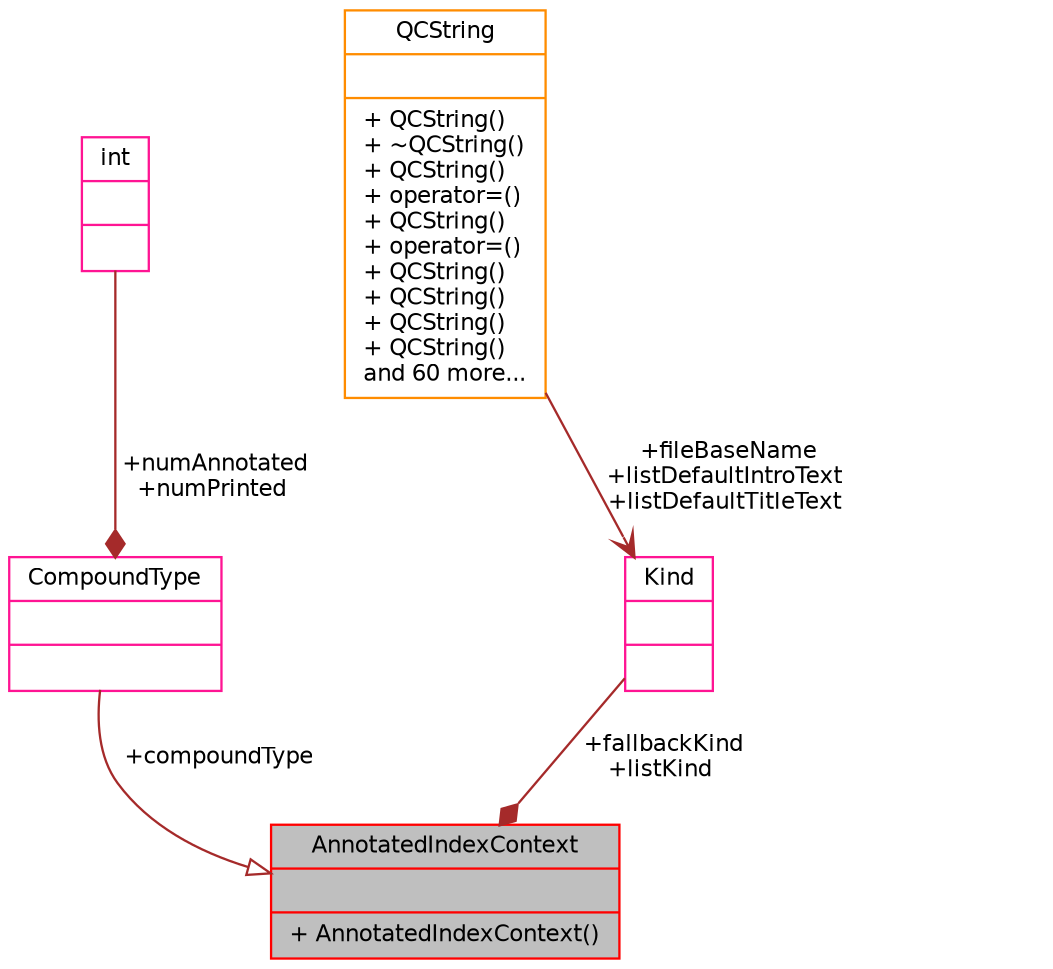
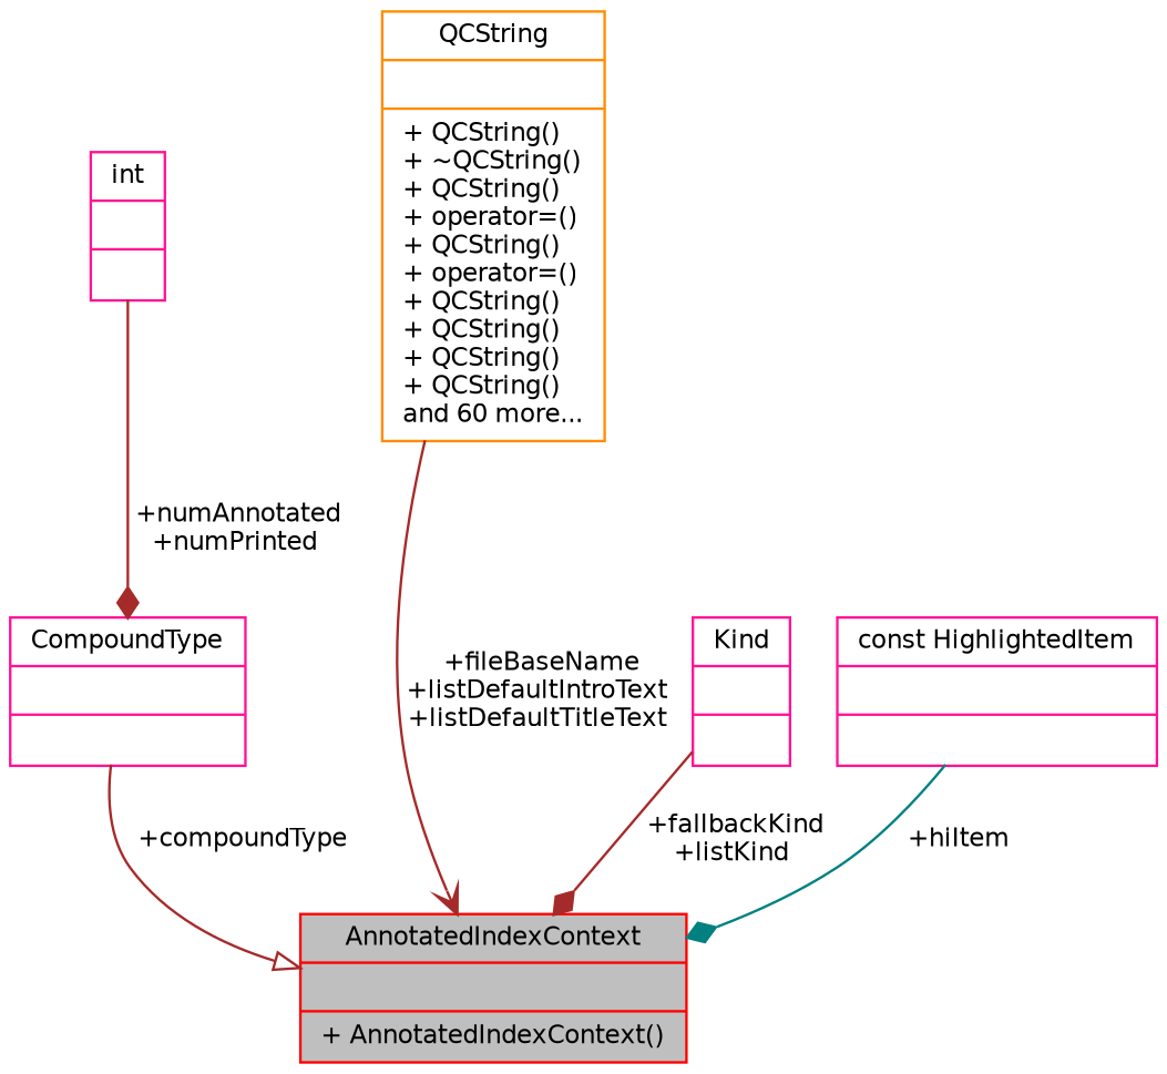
  digraph {
    node [color=deeppink fillcolor=white fontname=Helvetica fontsize=10 shape=record style=filled]
    edge [arrowhead=diamond color=brown fontname=Helvetica fontsize=10 labelfontname=Helvetica labelfontsize=10 style=solid]
    n1 [color=red fillcolor=grey75 fontcolor=black height=0.2 label="{AnnotatedIndexContext\n||+ AnnotatedIndexContext()\l}" width=0.4]
    n2 [height=0.2 label="{int\n||}" width=0.4]
    n3 [height=0.2 label="{CompoundType\n||}" width=0.4]
    n4 [height=0.2 label="{Kind\n||}" width=0.4]
    n5 [color=darkorange height=0.2 label="{QCString\n||+ QCString()\l+ ~QCString()\l+ QCString()\l+ operator=()\l+ QCString()\l+ operator=()\l+ QCString()\l+ QCString()\l+ QCString()\l+ QCString()\land 60 more...\l}" width=0.4]
+   n6 [height=0.2 label="{const HighlightedItem\n||}" width=0.4]
    n2 -> n3 [label=" +numAnnotated\n+numPrinted"]
    n3 -> n1 [arrowhead=onormal label=" +compoundType"]
    n4 -> n1 [label=" +fallbackKind\n+listKind"]
-   n5 -> n4 [arrowhead=vee label=" +fileBaseName\n+listDefaultIntroText\n+listDefaultTitleText"]
+   n5 -> n1 [arrowhead=vee label=" +fileBaseName\n+listDefaultIntroText\n+listDefaultTitleText"]
+   n6 -> n1 [color=teal label=" +hiItem"]
  }
